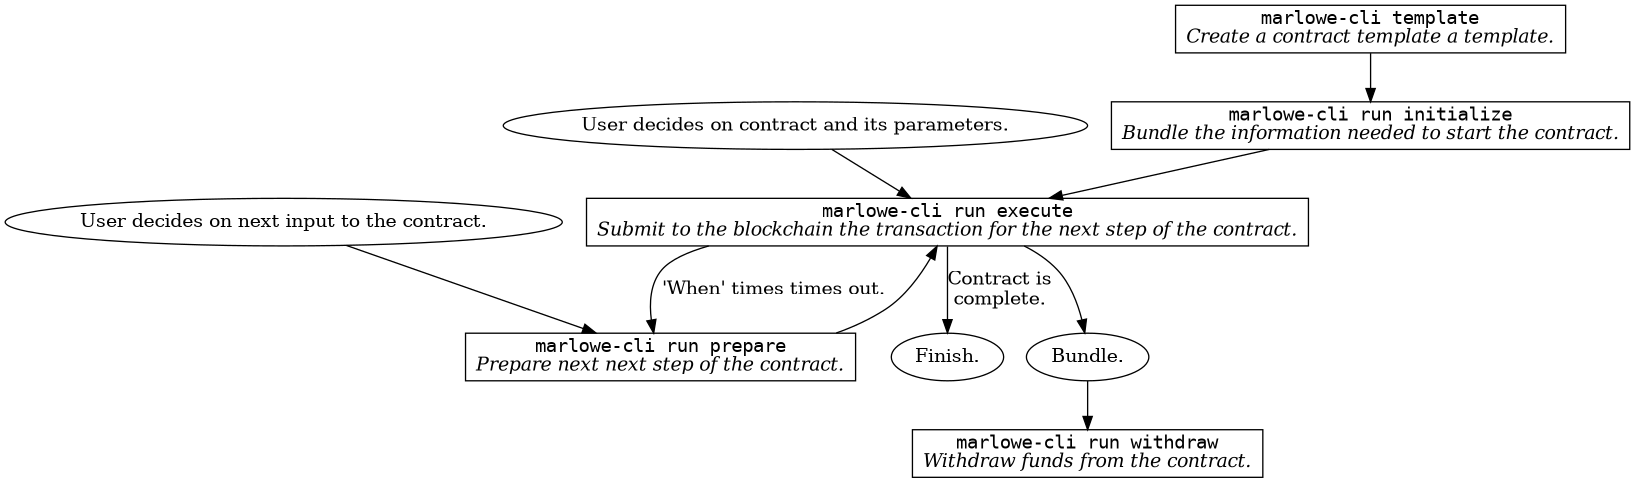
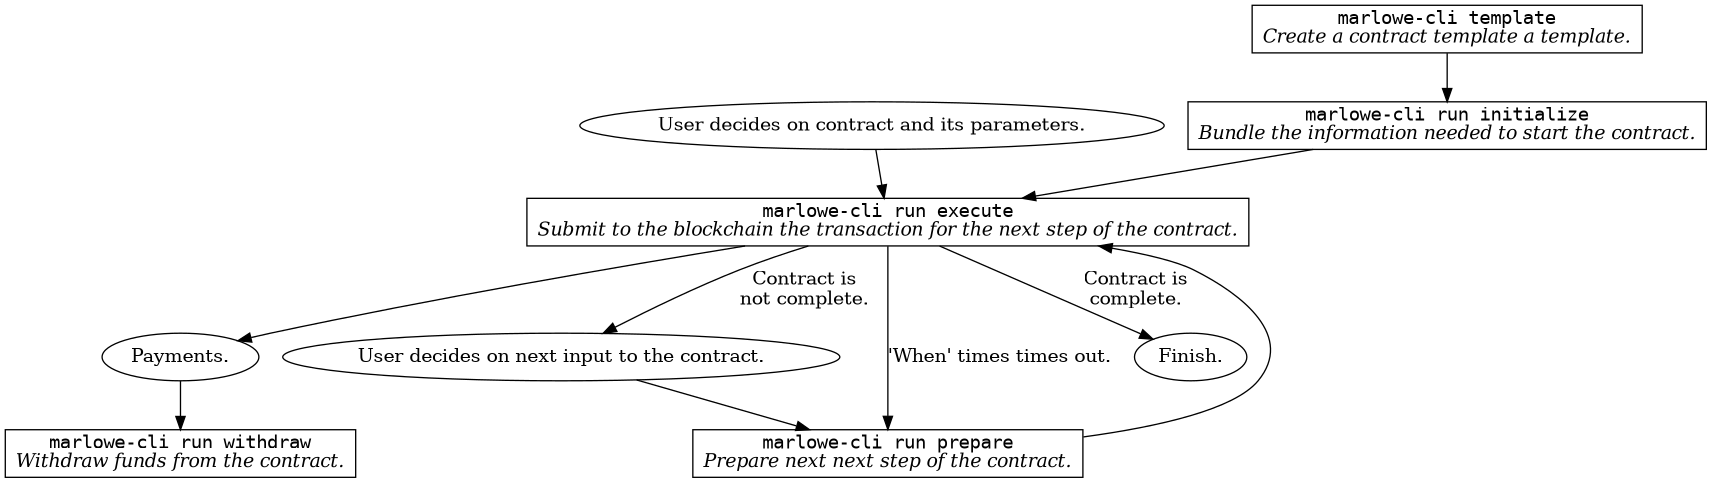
  digraph {
    node [shape=box]
    n1 [label="User decides on contract and its parameters." shape=oval]
    n2 [label=<<font face="monospace">marlowe-cli run execute</font><br/><i>Submit to the blockchain the transaction for the next step of the contract.</i>>]
    n3 [label=<<font face="monospace">marlowe-cli template</font><br/><i>Create a contract template a template.</i>>]
    n4 [label=<<font face="monospace">marlowe-cli run initialize</font><br/><i>Bundle the information needed to start the contract.</i>>]
-   n5 [label="Bundle." shape=oval]
+   n5 [label="Payments." shape=oval]
    n6 [label="User decides on next input to the contract." shape=oval]
    n7 [label=<<font face="monospace">marlowe-cli run prepare</font><br/><i>Prepare next next step of the contract.</i>>]
    n8 [label="Finish." shape=oval]
    n9 [label=<<font face="monospace">marlowe-cli run withdraw</font><br/><i>Withdraw funds from the contract.</i>>]
    n1 -> n2
    n2 -> n5
+   n2 -> n6 [label="Contract is\nnot complete."]
    n2 -> n7 [label="'When' times times out."]
    n2 -> n8 [label="Contract is\ncomplete."]
    n3 -> n4
    n4 -> n2
    n5 -> n9
    n6 -> n7
    n7 -> n2
  }
